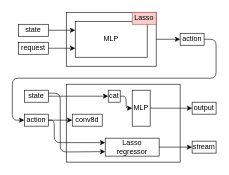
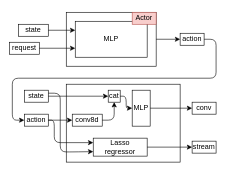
  <mxCell id="0" />
  <mxCell id="1" parent="0" />
  <mxCell id="2" value="" style="rounded=0;whiteSpace=wrap;html=1;" vertex="1" parent="1"><mxGeometry x="110" y="20" width="150" height="90" as="geometry" /></mxCell>
  <mxCell id="3" value="state" style="text;html=1;strokeColor=#000000;fillColor=none;align=center;verticalAlign=middle;whiteSpace=wrap;rounded=0;" vertex="1" parent="1"><mxGeometry x="30" y="40" width="50" height="20" as="geometry" /></mxCell>
- <mxCell id="4" value="request" style="text;html=1;strokeColor=#000000;fillColor=none;align=center;verticalAlign=middle;whiteSpace=wrap;rounded=0;" vertex="1" parent="1"><mxGeometry x="30" y="70" width="50" height="20" as="geometry" /></mxCell>
+ <mxCell id="4" value="request" style="text;html=1;strokeColor=#000000;fillColor=none;align=center;verticalAlign=middle;whiteSpace=wrap;rounded=0;" vertex="1" parent="1"><mxGeometry x="15" y="70" width="50" height="20" as="geometry" /></mxCell>
  <mxCell id="5" value="MLP" style="rounded=0;whiteSpace=wrap;html=1;strokeColor=#000000;" vertex="1" parent="1"><mxGeometry x="125" y="35" width="120" height="60" as="geometry" /></mxCell>
- <mxCell id="6" value="Lasso" style="text;html=1;strokeColor=#b85450;fillColor=#f8cecc;align=center;verticalAlign=middle;whiteSpace=wrap;rounded=0;" vertex="1" parent="1"><mxGeometry x="220" y="20" width="40" height="20" as="geometry" /></mxCell>
+ <mxCell id="6" value="Actor" style="text;html=1;strokeColor=#b85450;fillColor=#f8cecc;align=center;verticalAlign=middle;whiteSpace=wrap;rounded=0;" vertex="1" parent="1"><mxGeometry x="220" y="20" width="40" height="20" as="geometry" /></mxCell>
  <mxCell id="7" value="" style="endArrow=classic;html=1;exitX=1;exitY=0.5;exitDx=0;exitDy=0;entryX=0;entryY=0.25;entryDx=0;entryDy=0;" edge="1" parent="1" source="3" target="5"><mxGeometry width="50" height="50" relative="1" as="geometry"><mxPoint x="680" y="390" as="sourcePoint" /><mxPoint x="730" y="340" as="targetPoint" /></mxGeometry></mxCell>
  <mxCell id="8" value="" style="endArrow=classic;html=1;exitX=1;exitY=0.5;exitDx=0;exitDy=0;entryX=0;entryY=0.75;entryDx=0;entryDy=0;" edge="1" parent="1" source="4" target="5"><mxGeometry width="50" height="50" relative="1" as="geometry"><mxPoint x="680" y="390" as="sourcePoint" /><mxPoint x="730" y="340" as="targetPoint" /></mxGeometry></mxCell>
  <mxCell id="9" value="" style="endArrow=classic;html=1;exitX=1;exitY=0.5;exitDx=0;exitDy=0;" edge="1" parent="1" source="2"><mxGeometry width="50" height="50" relative="1" as="geometry"><mxPoint x="680" y="390" as="sourcePoint" /><mxPoint x="300" y="65" as="targetPoint" /></mxGeometry></mxCell>
  <mxCell id="10" value="action" style="text;html=1;strokeColor=#000000;fillColor=#ffffff;align=center;verticalAlign=middle;whiteSpace=wrap;rounded=0;" vertex="1" parent="1"><mxGeometry x="300" y="55" width="40" height="20" as="geometry" /></mxCell>
  <mxCell id="11" value="" style="rounded=0;whiteSpace=wrap;html=1;strokeColor=#000000;fillColor=#ffffff;" vertex="1" parent="1"><mxGeometry x="110" y="140" width="190" height="130" as="geometry" /></mxCell>
  <mxCell id="12" value="conv8d" style="rounded=0;whiteSpace=wrap;html=1;strokeColor=#000000;fillColor=#ffffff;" vertex="1" parent="1"><mxGeometry x="120" y="190" width="50" height="20" as="geometry" /></mxCell>
  <mxCell id="13" value="cat" style="text;html=1;strokeColor=#000000;fillColor=#ffffff;align=center;verticalAlign=middle;whiteSpace=wrap;rounded=0;" vertex="1" parent="1"><mxGeometry x="180" y="150" width="20" height="20" as="geometry" /></mxCell>
  <mxCell id="14" value="action" style="text;html=1;strokeColor=#000000;fillColor=#ffffff;align=center;verticalAlign=middle;whiteSpace=wrap;rounded=0;" vertex="1" parent="1"><mxGeometry x="40" y="190" width="40" height="20" as="geometry" /></mxCell>
  <mxCell id="15" value="" style="endArrow=classic;html=1;exitX=1;exitY=0.5;exitDx=0;exitDy=0;" edge="1" parent="1" source="14" target="12"><mxGeometry width="50" height="50" relative="1" as="geometry"><mxPoint x="690" y="390" as="sourcePoint" /><mxPoint x="740" y="340" as="targetPoint" /></mxGeometry></mxCell>
  <mxCell id="16" value="state" style="text;html=1;strokeColor=#000000;fillColor=#ffffff;align=center;verticalAlign=middle;whiteSpace=wrap;rounded=0;" vertex="1" parent="1"><mxGeometry x="40" y="150" width="40" height="20" as="geometry" /></mxCell>
  <mxCell id="17" value="" style="endArrow=classic;html=1;exitX=1;exitY=0.5;exitDx=0;exitDy=0;entryX=0;entryY=0.5;entryDx=0;entryDy=0;" edge="1" parent="1" source="16" target="13"><mxGeometry width="50" height="50" relative="1" as="geometry"><mxPoint x="690" y="390" as="sourcePoint" /><mxPoint x="740" y="340" as="targetPoint" /></mxGeometry></mxCell>
+ <mxCell id="18" value="" style="edgeStyle=segmentEdgeStyle;endArrow=classic;html=1;exitX=1;exitY=0.5;exitDx=0;exitDy=0;entryX=0.5;entryY=1;entryDx=0;entryDy=0;" edge="1" parent="1" source="12" target="13"><mxGeometry width="50" height="50" relative="1" as="geometry"><mxPoint x="690" y="390" as="sourcePoint" /><mxPoint x="740" y="340" as="targetPoint" /><Array as="points"><mxPoint x="190" y="200" /></Array></mxGeometry></mxCell>
  <mxCell id="19" value="MLP" style="rounded=0;whiteSpace=wrap;html=1;strokeColor=#000000;fillColor=#ffffff;" vertex="1" parent="1"><mxGeometry x="220" y="150" width="30" height="60" as="geometry" /></mxCell>
  <mxCell id="20" value="" style="endArrow=classic;html=1;exitX=1;exitY=0.5;exitDx=0;exitDy=0;" edge="1" parent="1" source="19"><mxGeometry width="50" height="50" relative="1" as="geometry"><mxPoint x="690" y="390" as="sourcePoint" /><mxPoint x="320" y="180" as="targetPoint" /></mxGeometry></mxCell>
- <mxCell id="21" value="output" style="text;html=1;strokeColor=#000000;fillColor=#ffffff;align=center;verticalAlign=middle;whiteSpace=wrap;rounded=0;" vertex="1" parent="1"><mxGeometry x="320" y="170" width="40" height="20" as="geometry" /></mxCell>
- <mxCell id="22" value="Lasso &lt;br&gt;regressor" style="text;html=1;strokeColor=#000000;fillColor=#ffffff;align=center;verticalAlign=middle;whiteSpace=wrap;rounded=0;" vertex="1" parent="1"><mxGeometry x="175" y="230" width="90" height="30" as="geometry" /></mxCell>
+ <mxCell id="21" value="conv" style="text;html=1;strokeColor=#000000;fillColor=#ffffff;align=center;verticalAlign=middle;whiteSpace=wrap;rounded=0;" vertex="1" parent="1"><mxGeometry x="320" y="170" width="40" height="20" as="geometry" /></mxCell>
+ <mxCell id="22" value="Lasso &lt;br&gt;regressor" style="text;html=1;strokeColor=#000000;fillColor=#ffffff;align=center;verticalAlign=middle;whiteSpace=wrap;rounded=0;" vertex="1" parent="1"><mxGeometry x="155" y="230" width="90" height="30" as="geometry" /></mxCell>
  <mxCell id="23" value="" style="endArrow=classic;html=1;exitX=1;exitY=0.5;exitDx=0;exitDy=0;" edge="1" parent="1" source="22"><mxGeometry width="50" height="50" relative="1" as="geometry"><mxPoint x="690" y="390" as="sourcePoint" /><mxPoint x="320" y="245" as="targetPoint" /></mxGeometry></mxCell>
  <mxCell id="24" value="stream" style="text;html=1;strokeColor=#000000;fillColor=#ffffff;align=center;verticalAlign=middle;whiteSpace=wrap;rounded=0;" vertex="1" parent="1"><mxGeometry x="320" y="235" width="40" height="20" as="geometry" /></mxCell>
  <mxCell id="25" value="" style="edgeStyle=segmentEdgeStyle;endArrow=classic;html=1;exitX=1;exitY=0.25;exitDx=0;exitDy=0;entryX=0;entryY=0.75;entryDx=0;entryDy=0;" edge="1" parent="1" source="16" target="22"><mxGeometry width="50" height="50" relative="1" as="geometry"><mxPoint x="690" y="390" as="sourcePoint" /><mxPoint x="120" y="290" as="targetPoint" /><Array as="points"><mxPoint x="100" y="155" /><mxPoint x="100" y="253" /><mxPoint x="120" y="253" /></Array></mxGeometry></mxCell>
  <mxCell id="26" value="" style="edgeStyle=segmentEdgeStyle;endArrow=classic;html=1;entryX=0;entryY=0.25;entryDx=0;entryDy=0;" edge="1" parent="1" source="14" target="22"><mxGeometry width="50" height="50" relative="1" as="geometry"><mxPoint x="690" y="390" as="sourcePoint" /><mxPoint x="740" y="340" as="targetPoint" /><Array as="points"><mxPoint x="90" y="200" /><mxPoint x="90" y="238" /></Array></mxGeometry></mxCell>
  <mxCell id="27" value="" style="edgeStyle=segmentEdgeStyle;endArrow=classic;html=1;exitX=1;exitY=0.5;exitDx=0;exitDy=0;entryX=0;entryY=0.5;entryDx=0;entryDy=0;" edge="1" parent="1" source="13" target="19"><mxGeometry width="50" height="50" relative="1" as="geometry"><mxPoint x="690" y="390" as="sourcePoint" /><mxPoint x="740" y="340" as="targetPoint" /><Array as="points"><mxPoint x="210" y="160" /><mxPoint x="210" y="180" /></Array></mxGeometry></mxCell>
  <mxCell id="28" value="" style="edgeStyle=segmentEdgeStyle;endArrow=classic;html=1;exitX=1;exitY=0.5;exitDx=0;exitDy=0;entryX=0;entryY=0.5;entryDx=0;entryDy=0;" edge="1" parent="1" source="10" target="14"><mxGeometry width="50" height="50" relative="1" as="geometry"><mxPoint x="690" y="390" as="sourcePoint" /><mxPoint x="740" y="340" as="targetPoint" /><Array as="points"><mxPoint x="360" y="65" /><mxPoint x="360" y="130" /><mxPoint x="20" y="130" /><mxPoint x="20" y="200" /></Array></mxGeometry></mxCell>
